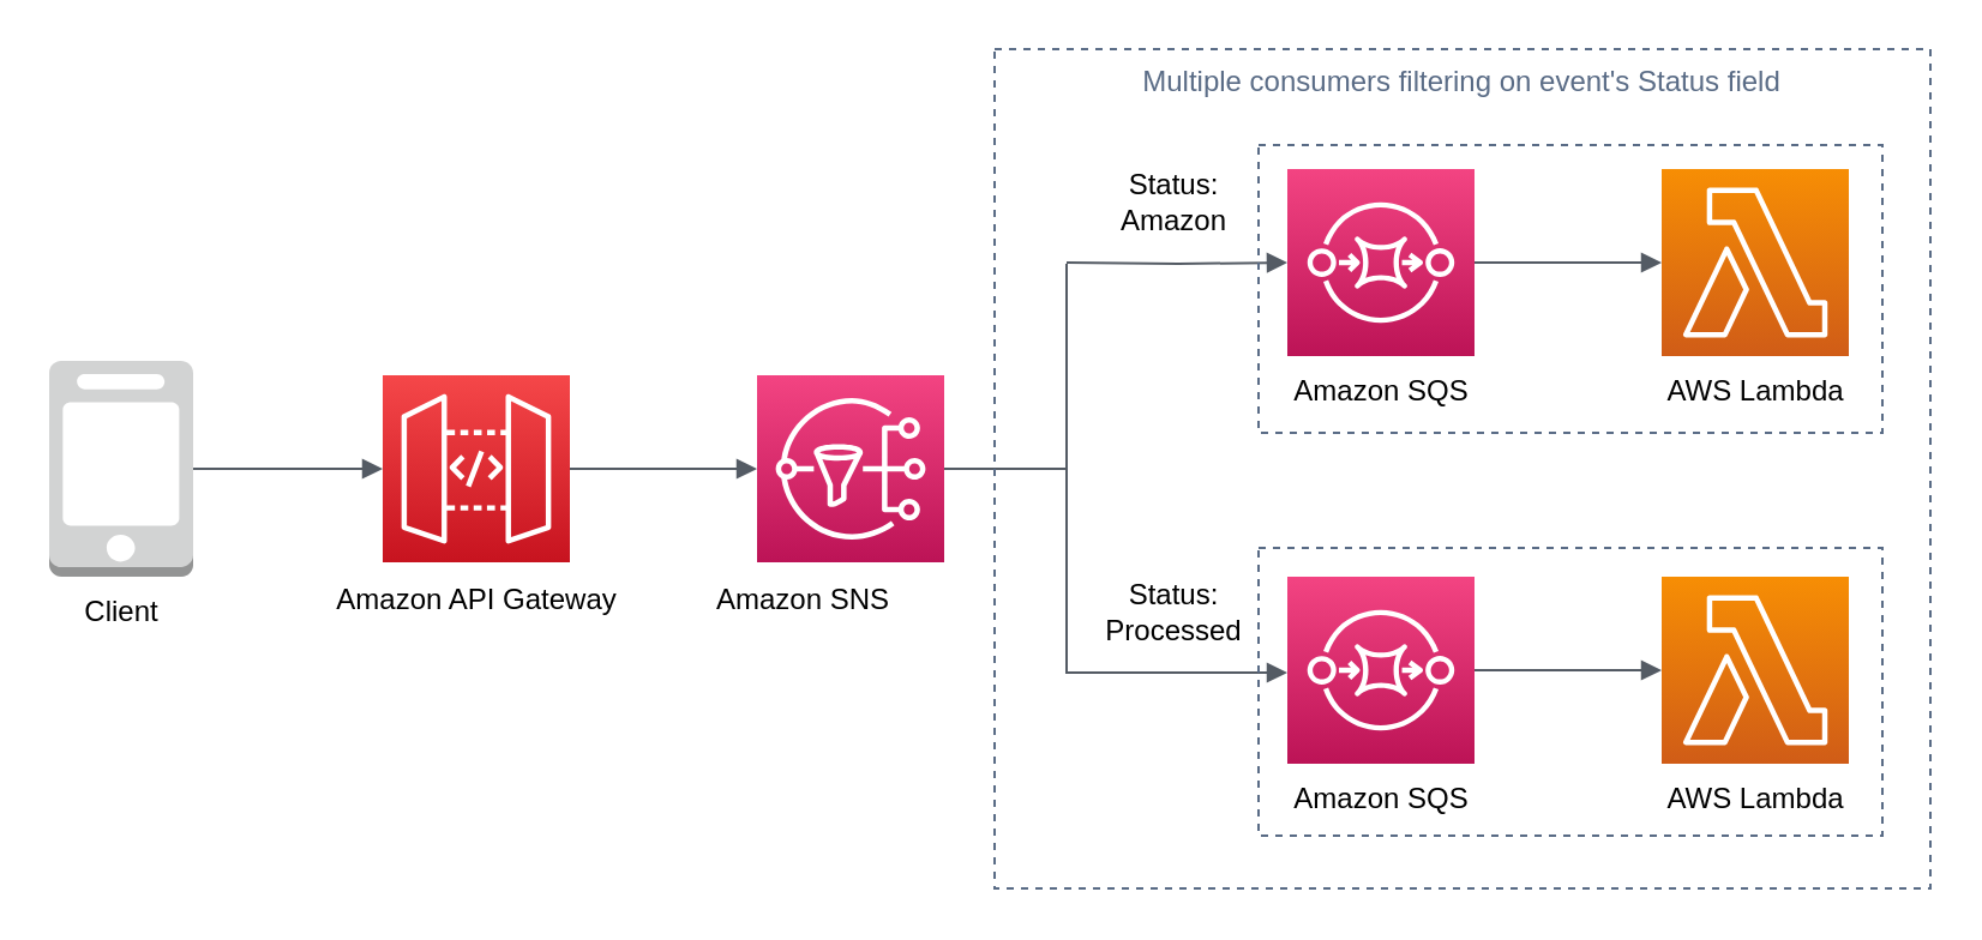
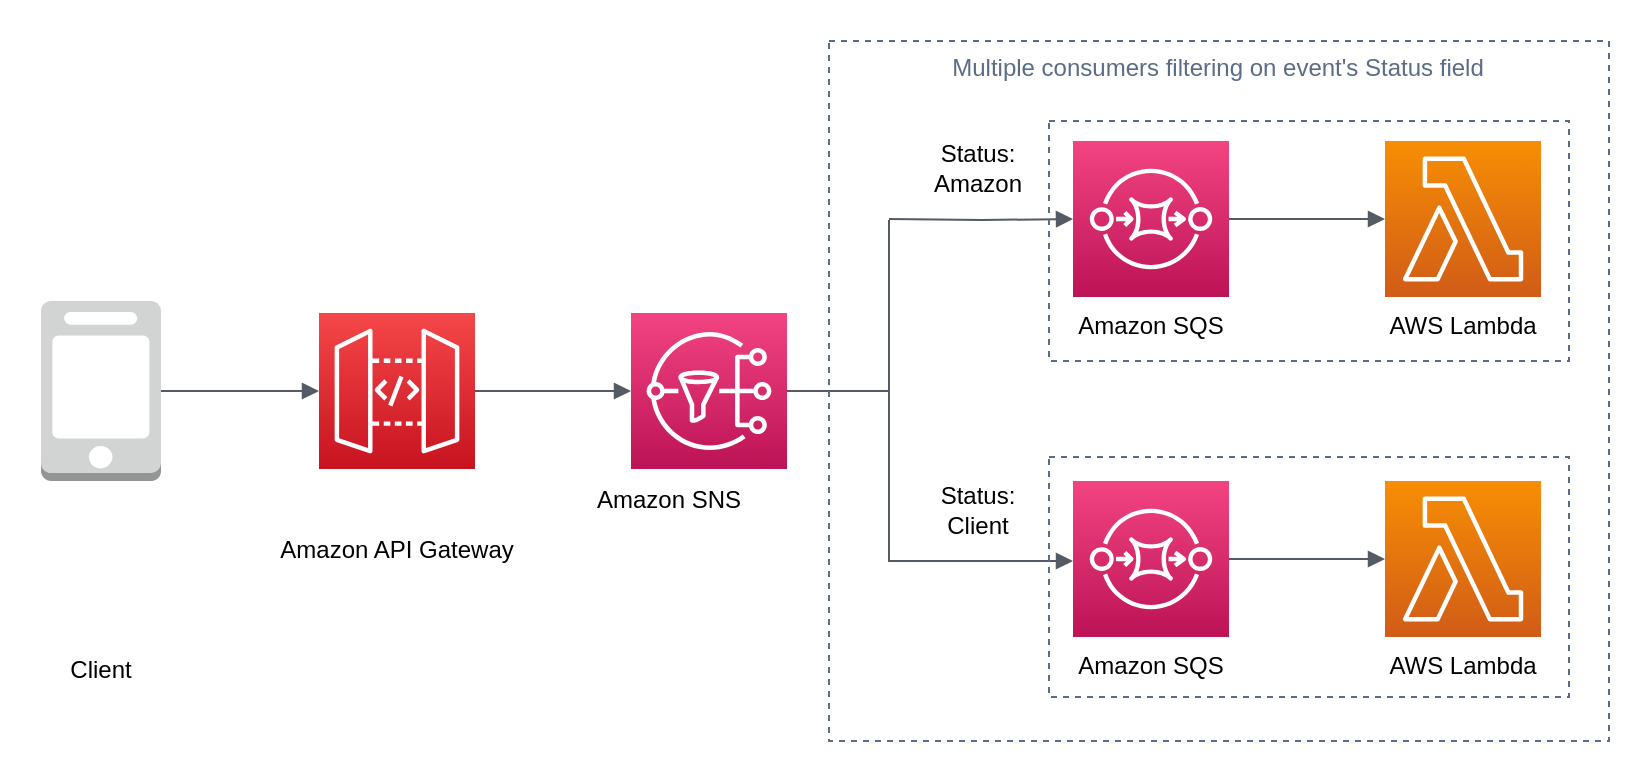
  <mxCell id="0" />
  <mxCell id="1" parent="0" />
  <mxCell id="2" value="" style="edgeStyle=orthogonalEdgeStyle;html=1;endArrow=block;elbow=vertical;startArrow=none;endFill=1;strokeColor=#545B64;rounded=0;exitX=1;exitY=0.5;exitDx=0;exitDy=0;exitPerimeter=0;entryX=0;entryY=0.5;entryDx=0;entryDy=0;entryPerimeter=0;" parent="1" source="4" edge="1"><mxGeometry width="100" relative="1" as="geometry"><mxPoint x="269" y="186" as="sourcePoint" /><mxPoint x="315" y="195" as="targetPoint" /><Array as="points" /></mxGeometry></mxCell>
  <mxCell id="3" value="" style="outlineConnect=0;dashed=0;verticalLabelPosition=bottom;verticalAlign=top;align=center;html=1;shape=mxgraph.aws3.mobile_client;fillColor=#D2D3D3;gradientColor=none;" parent="1" vertex="1"><mxGeometry x="20" y="150" width="60" height="90" as="geometry" /></mxCell>
  <mxCell id="4" value="" style="points=[[0,0,0],[0.25,0,0],[0.5,0,0],[0.75,0,0],[1,0,0],[0,1,0],[0.25,1,0],[0.5,1,0],[0.75,1,0],[1,1,0],[0,0.25,0],[0,0.5,0],[0,0.75,0],[1,0.25,0],[1,0.5,0],[1,0.75,0]];outlineConnect=0;fontColor=#232F3E;gradientColor=#F54749;gradientDirection=north;fillColor=#C7131F;strokeColor=#ffffff;dashed=0;verticalLabelPosition=bottom;verticalAlign=top;align=center;html=1;fontSize=12;fontStyle=0;aspect=fixed;shape=mxgraph.aws4.resourceIcon;resIcon=mxgraph.aws4.api_gateway;" parent="1" vertex="1"><mxGeometry x="159" y="156" width="78" height="78" as="geometry" /></mxCell>
  <mxCell id="5" value="" style="points=[[0,0,0],[0.25,0,0],[0.5,0,0],[0.75,0,0],[1,0,0],[0,1,0],[0.25,1,0],[0.5,1,0],[0.75,1,0],[1,1,0],[0,0.25,0],[0,0.5,0],[0,0.75,0],[1,0.25,0],[1,0.5,0],[1,0.75,0]];outlineConnect=0;fontColor=#232F3E;gradientColor=#F78E04;gradientDirection=north;fillColor=#D05C17;strokeColor=#ffffff;dashed=0;verticalLabelPosition=bottom;verticalAlign=top;align=center;html=1;fontSize=12;fontStyle=0;aspect=fixed;shape=mxgraph.aws4.resourceIcon;resIcon=mxgraph.aws4.lambda;" parent="1" vertex="1"><mxGeometry x="692" y="70" width="78" height="78" as="geometry" /></mxCell>
  <mxCell id="6" value="" style="points=[[0,0,0],[0.25,0,0],[0.5,0,0],[0.75,0,0],[1,0,0],[0,1,0],[0.25,1,0],[0.5,1,0],[0.75,1,0],[1,1,0],[0,0.25,0],[0,0.5,0],[0,0.75,0],[1,0.25,0],[1,0.5,0],[1,0.75,0]];outlineConnect=0;fontColor=#232F3E;gradientColor=#F34482;gradientDirection=north;fillColor=#BC1356;strokeColor=#ffffff;dashed=0;verticalLabelPosition=bottom;verticalAlign=top;align=center;html=1;fontSize=12;fontStyle=0;aspect=fixed;shape=mxgraph.aws4.resourceIcon;resIcon=mxgraph.aws4.sqs;" parent="1" vertex="1"><mxGeometry x="536" y="70" width="78" height="78" as="geometry" /></mxCell>
  <mxCell id="7" value="" style="edgeStyle=orthogonalEdgeStyle;html=1;endArrow=none;elbow=vertical;startArrow=none;endFill=0;strokeColor=#545B64;rounded=0;exitX=1;exitY=0.5;exitDx=0;exitDy=0;exitPerimeter=0;" parent="1" edge="1"><mxGeometry width="100" relative="1" as="geometry"><mxPoint x="393" y="195" as="sourcePoint" /><mxPoint x="444" y="195" as="targetPoint" /><Array as="points" /></mxGeometry></mxCell>
  <mxCell id="8" value="" style="edgeStyle=orthogonalEdgeStyle;html=1;endArrow=block;elbow=vertical;startArrow=none;endFill=1;strokeColor=#545B64;rounded=0;exitX=1;exitY=0.5;exitDx=0;exitDy=0;exitPerimeter=0;entryX=0;entryY=0.5;entryDx=0;entryDy=0;entryPerimeter=0;" parent="1" source="3" target="4" edge="1"><mxGeometry width="100" relative="1" as="geometry"><mxPoint x="98" y="266" as="sourcePoint" /><mxPoint x="99" y="276" as="targetPoint" /><Array as="points" /></mxGeometry></mxCell>
- <mxCell id="9" value="Client" style="text;html=1;align=center;verticalAlign=middle;resizable=0;points=[];autosize=1;" parent="1" vertex="1"><mxGeometry x="25" y="245" width="50" height="20" as="geometry" /></mxCell>
- <mxCell id="10" value="Amazon API Gateway" style="text;html=1;align=center;verticalAlign=middle;resizable=0;points=[];autosize=1;" parent="1" vertex="1"><mxGeometry x="133" y="240" width="130" height="20" as="geometry" /></mxCell>
+ <mxCell id="9" value="Client" style="text;html=1;align=center;verticalAlign=middle;resizable=0;points=[];autosize=1;" parent="1" vertex="1"><mxGeometry x="25" y="325" width="50" height="20" as="geometry" /></mxCell>
+ <mxCell id="10" value="Amazon API Gateway" style="text;html=1;align=center;verticalAlign=middle;resizable=0;points=[];autosize=1;" parent="1" vertex="1"><mxGeometry x="133" y="265" width="130" height="20" as="geometry" /></mxCell>
  <mxCell id="11" value="AWS Lambda" style="text;html=1;align=center;verticalAlign=middle;resizable=0;points=[];autosize=1;" parent="1" vertex="1"><mxGeometry x="686" y="153" width="90" height="20" as="geometry" /></mxCell>
  <mxCell id="12" value="" style="points=[[0,0,0],[0.25,0,0],[0.5,0,0],[0.75,0,0],[1,0,0],[0,1,0],[0.25,1,0],[0.5,1,0],[0.75,1,0],[1,1,0],[0,0.25,0],[0,0.5,0],[0,0.75,0],[1,0.25,0],[1,0.5,0],[1,0.75,0]];outlineConnect=0;fontColor=#232F3E;gradientColor=#F34482;gradientDirection=north;fillColor=#BC1356;strokeColor=#ffffff;dashed=0;verticalLabelPosition=bottom;verticalAlign=top;align=center;html=1;fontSize=12;fontStyle=0;aspect=fixed;shape=mxgraph.aws4.resourceIcon;resIcon=mxgraph.aws4.sns;" parent="1" vertex="1"><mxGeometry x="315" y="156" width="78" height="78" as="geometry" /></mxCell>
  <mxCell id="13" value="Amazon SNS" style="text;html=1;align=center;verticalAlign=middle;resizable=0;points=[];autosize=1;" parent="1" vertex="1"><mxGeometry x="289" y="240" width="90" height="20" as="geometry" /></mxCell>
  <mxCell id="14" value="" style="edgeStyle=orthogonalEdgeStyle;html=1;endArrow=block;elbow=vertical;startArrow=none;endFill=1;strokeColor=#545B64;rounded=0;exitX=1;exitY=0.5;exitDx=0;exitDy=0;exitPerimeter=0;entryX=0;entryY=0.5;entryDx=0;entryDy=0;entryPerimeter=0;" parent="1" source="6" target="5" edge="1"><mxGeometry width="100" relative="1" as="geometry"><mxPoint x="468" y="-21" as="sourcePoint" /><mxPoint x="545" y="-21" as="targetPoint" /><Array as="points" /></mxGeometry></mxCell>
  <mxCell id="15" value="" style="points=[[0,0,0],[0.25,0,0],[0.5,0,0],[0.75,0,0],[1,0,0],[0,1,0],[0.25,1,0],[0.5,1,0],[0.75,1,0],[1,1,0],[0,0.25,0],[0,0.5,0],[0,0.75,0],[1,0.25,0],[1,0.5,0],[1,0.75,0]];outlineConnect=0;fontColor=#232F3E;gradientColor=#F78E04;gradientDirection=north;fillColor=#D05C17;strokeColor=#ffffff;dashed=0;verticalLabelPosition=bottom;verticalAlign=top;align=center;html=1;fontSize=12;fontStyle=0;aspect=fixed;shape=mxgraph.aws4.resourceIcon;resIcon=mxgraph.aws4.lambda;" parent="1" vertex="1"><mxGeometry x="692" y="240" width="78" height="78" as="geometry" /></mxCell>
  <mxCell id="16" value="" style="points=[[0,0,0],[0.25,0,0],[0.5,0,0],[0.75,0,0],[1,0,0],[0,1,0],[0.25,1,0],[0.5,1,0],[0.75,1,0],[1,1,0],[0,0.25,0],[0,0.5,0],[0,0.75,0],[1,0.25,0],[1,0.5,0],[1,0.75,0]];outlineConnect=0;fontColor=#232F3E;gradientColor=#F34482;gradientDirection=north;fillColor=#BC1356;strokeColor=#ffffff;dashed=0;verticalLabelPosition=bottom;verticalAlign=top;align=center;html=1;fontSize=12;fontStyle=0;aspect=fixed;shape=mxgraph.aws4.resourceIcon;resIcon=mxgraph.aws4.sqs;" parent="1" vertex="1"><mxGeometry x="536" y="240" width="78" height="78" as="geometry" /></mxCell>
  <mxCell id="17" value="AWS Lambda" style="text;html=1;align=center;verticalAlign=middle;resizable=0;points=[];autosize=1;" parent="1" vertex="1"><mxGeometry x="686" y="323" width="90" height="20" as="geometry" /></mxCell>
  <mxCell id="18" value="" style="edgeStyle=orthogonalEdgeStyle;html=1;endArrow=block;elbow=vertical;startArrow=none;endFill=1;strokeColor=#545B64;rounded=0;exitX=1;exitY=0.5;exitDx=0;exitDy=0;exitPerimeter=0;entryX=0;entryY=0.5;entryDx=0;entryDy=0;entryPerimeter=0;" parent="1" source="16" target="15" edge="1"><mxGeometry width="100" relative="1" as="geometry"><mxPoint x="468" y="149" as="sourcePoint" /><mxPoint x="545" y="149" as="targetPoint" /><Array as="points" /></mxGeometry></mxCell>
  <mxCell id="19" value="" style="edgeStyle=orthogonalEdgeStyle;html=1;endArrow=block;elbow=vertical;startArrow=none;endFill=1;strokeColor=#545B64;rounded=0;entryX=0;entryY=0.5;entryDx=0;entryDy=0;entryPerimeter=0;" parent="1" target="6" edge="1"><mxGeometry width="100" relative="1" as="geometry"><mxPoint x="444" y="109" as="sourcePoint" /><mxPoint x="520" y="130" as="targetPoint" /><Array as="points" /></mxGeometry></mxCell>
  <mxCell id="20" value="" style="edgeStyle=orthogonalEdgeStyle;html=1;endArrow=block;elbow=vertical;startArrow=none;endFill=1;strokeColor=#545B64;rounded=0;" parent="1" edge="1"><mxGeometry width="100" relative="1" as="geometry"><mxPoint x="444" y="280" as="sourcePoint" /><mxPoint x="536" y="280" as="targetPoint" /><Array as="points" /></mxGeometry></mxCell>
  <mxCell id="21" value="" style="edgeStyle=orthogonalEdgeStyle;html=1;endArrow=none;elbow=vertical;startArrow=none;endFill=0;strokeColor=#545B64;rounded=0;" parent="1" edge="1"><mxGeometry width="100" relative="1" as="geometry"><mxPoint x="444" y="109.5" as="sourcePoint" /><mxPoint x="444" y="280.5" as="targetPoint" /><Array as="points" /></mxGeometry></mxCell>
  <mxCell id="22" value="Amazon SQS" style="text;html=1;align=center;verticalAlign=middle;resizable=0;points=[];autosize=1;" parent="1" vertex="1"><mxGeometry x="530" y="153" width="90" height="20" as="geometry" /></mxCell>
  <mxCell id="23" value="Amazon SQS" style="text;html=1;align=center;verticalAlign=middle;resizable=0;points=[];autosize=1;" parent="1" vertex="1"><mxGeometry x="530" y="323" width="90" height="20" as="geometry" /></mxCell>
- <mxCell id="24" value="Status: &lt;br&gt;Processed" style="text;html=1;strokeColor=none;fillColor=none;align=center;verticalAlign=middle;whiteSpace=wrap;rounded=0;" parent="1" vertex="1"><mxGeometry x="434" y="245" width="110" height="20" as="geometry" /></mxCell>
+ <mxCell id="24" value="Status: &lt;br&gt;Client" style="text;html=1;strokeColor=none;fillColor=none;align=center;verticalAlign=middle;whiteSpace=wrap;rounded=0;" parent="1" vertex="1"><mxGeometry x="434" y="245" width="110" height="20" as="geometry" /></mxCell>
  <mxCell id="25" value="Status: &lt;br&gt;Amazon" style="text;html=1;strokeColor=none;fillColor=none;align=center;verticalAlign=middle;whiteSpace=wrap;rounded=0;" parent="1" vertex="1"><mxGeometry x="461" y="74" width="56" height="20" as="geometry" /></mxCell>
  <mxCell id="26" value="Multiple consumers filtering on event's Status field" style="fillColor=none;strokeColor=#5A6C86;dashed=1;verticalAlign=top;fontStyle=0;fontColor=#5A6C86;" parent="1" vertex="1"><mxGeometry x="414" y="20" width="390" height="350" as="geometry" /></mxCell>
  <mxCell id="27" value="" style="fillColor=none;strokeColor=#5A6C86;dashed=1;verticalAlign=top;fontStyle=0;fontColor=#5A6C86;" parent="1" vertex="1"><mxGeometry x="524" y="60" width="260" height="120" as="geometry" /></mxCell>
  <mxCell id="28" value="" style="fillColor=none;strokeColor=#5A6C86;dashed=1;verticalAlign=top;fontStyle=0;fontColor=#5A6C86;" parent="1" vertex="1"><mxGeometry x="524" y="228" width="260" height="120" as="geometry" /></mxCell>
